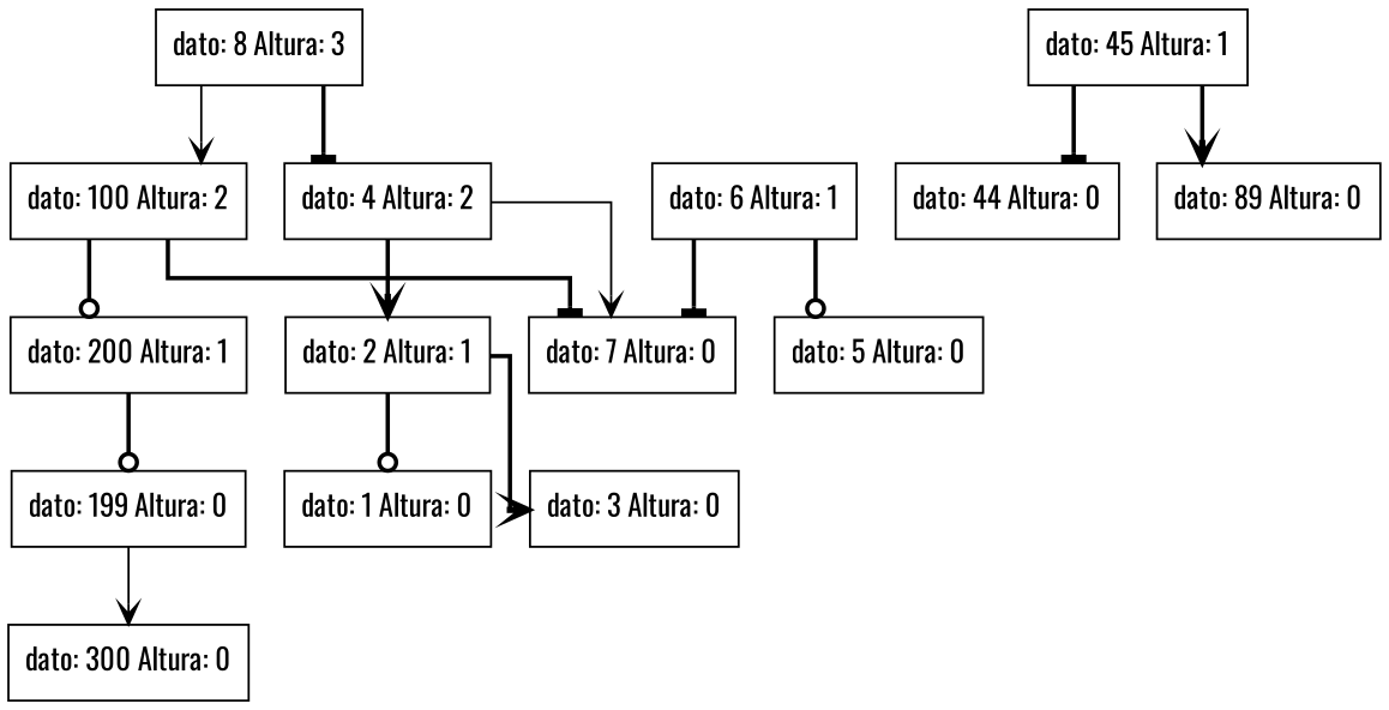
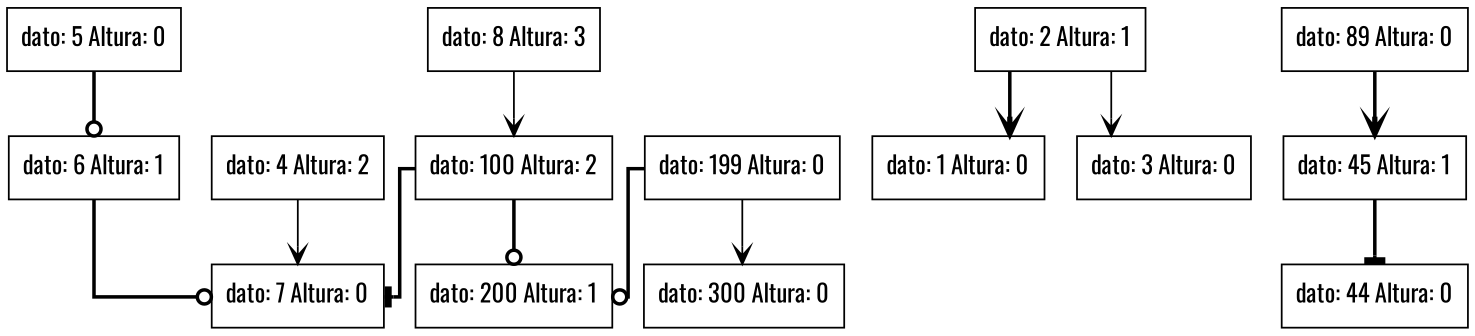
  digraph {
    concentrate=true
    fontname=Oswald
    splines=ortho
    node [fontname=Oswald shape=record]
    edge [arrowhead=vee fontname=Oswald style=bold]
    n1 [label="{dato: 8  Altura: 3}"]
    n2 [label="{dato: 4  Altura: 2}"]
    n3 [label="{dato: 100  Altura: 2}"]
    n4 [label="{dato: 2  Altura: 1}"]
    n5 [label="{dato: 7  Altura: 0}"]
    n6 [label="{dato: 200  Altura: 1}"]
    n7 [label="{dato: 1  Altura: 0}"]
    n8 [label="{dato: 3  Altura: 0}"]
    n9 [label="{dato: 6  Altura: 1}"]
    n10 [label="{dato: 5  Altura: 0}"]
    n11 [label="{dato: 45  Altura: 1}"]
    n12 [label="{dato: 44  Altura: 0}"]
    n13 [label="{dato: 89  Altura: 0}"]
    n14 [label="{dato: 199  Altura: 0}"]
    n15 [label="{dato: 300  Altura: 0}"]
-   n1 -> n2 [arrowhead=tee]
    n1 -> n3 [style=solid]
-   n2 -> n4
    n2 -> n5 [style=solid]
    n3 -> n5 [arrowhead=tee]
    n3 -> n6 [arrowhead=odot]
-   n4 -> n7 [arrowhead=odot]
-   n4 -> n8
-   n6 -> n14 [arrowhead=odot]
-   n9 -> n5 [arrowhead=tee]
-   n9 -> n10 [arrowhead=odot]
+   n4 -> n7
+   n4 -> n8 [style=solid]
+   n14 -> n6 [arrowhead=odot]
+   n9 -> n5 [arrowhead=odot]
+   n10 -> n9 [arrowhead=odot]
    n11 -> n12 [arrowhead=tee]
-   n11 -> n13
+   n13 -> n11
    n14 -> n15 [style=solid]
  }
